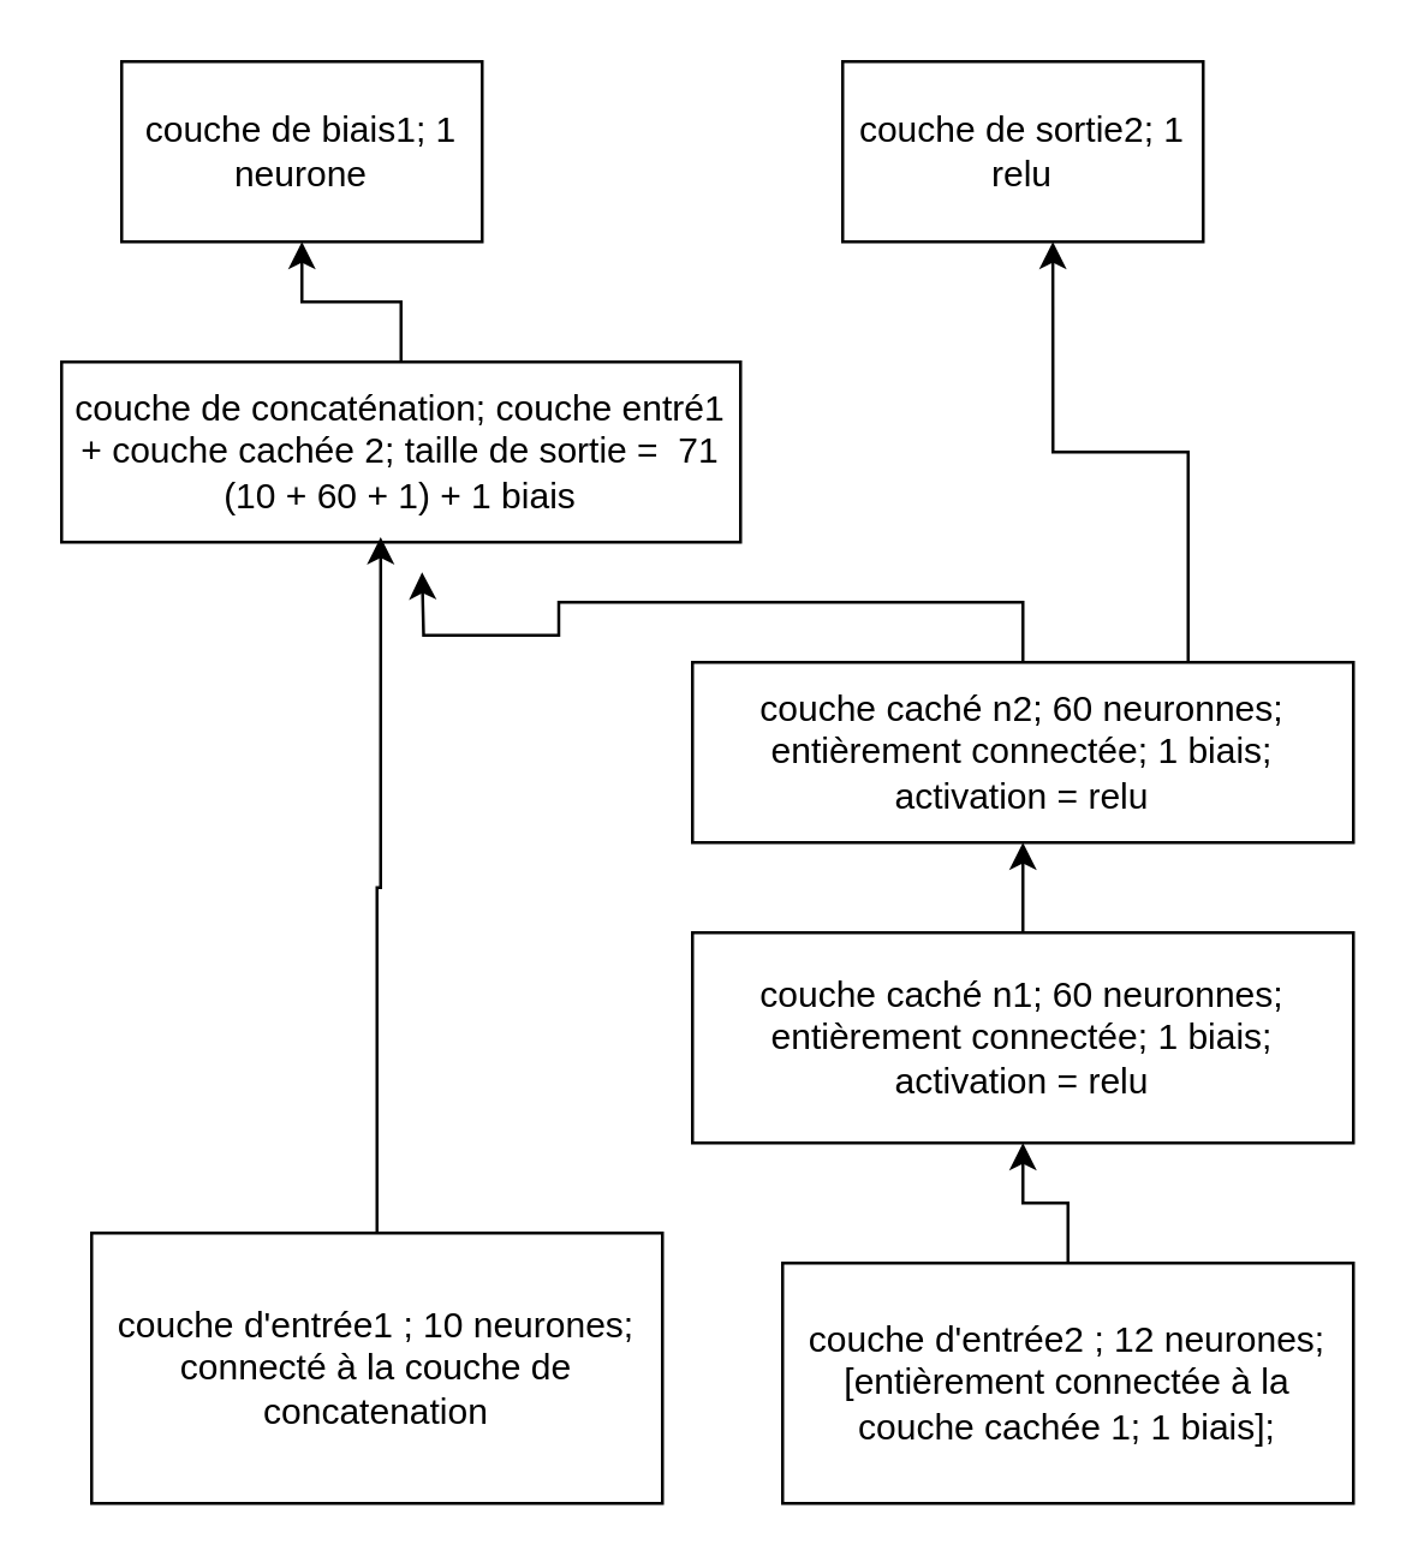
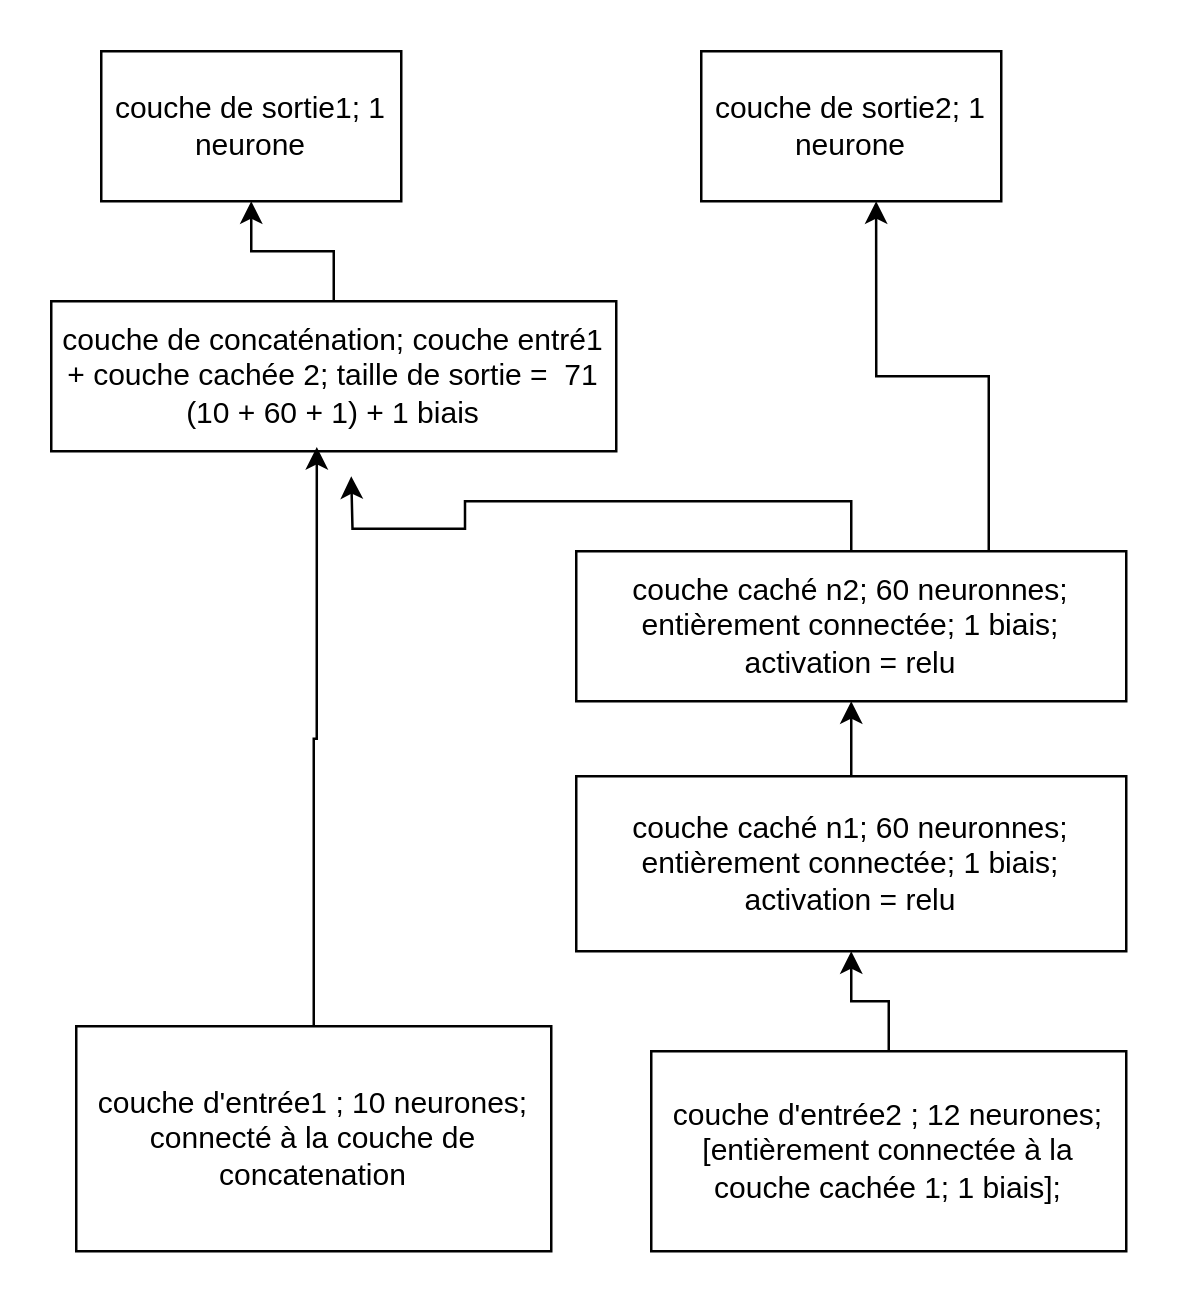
  <mxCell id="0" />
  <mxCell id="1" parent="0" />
  <mxCell id="2" value="couche d'entrée1 ; 10 neurones;&lt;div&gt;connecté à la couche de concatenation&lt;/div&gt;" style="rounded=0;whiteSpace=wrap;html=1;" vertex="1" parent="1"><mxGeometry x="30" y="410" width="190" height="90" as="geometry" /></mxCell>
  <mxCell id="3" style="edgeStyle=orthogonalEdgeStyle;rounded=0;orthogonalLoop=1;jettySize=auto;html=1;entryX=0.5;entryY=1;entryDx=0;entryDy=0;" edge="1" parent="1" source="4" target="6"><mxGeometry relative="1" as="geometry" /></mxCell>
  <mxCell id="4" value="couche d'entrée2 ; 12 neurones; [entièrement connectée à la couche cachée 1; 1 biais];" style="rounded=0;whiteSpace=wrap;html=1;" vertex="1" parent="1"><mxGeometry x="260" y="420" width="190" height="80" as="geometry" /></mxCell>
  <mxCell id="5" style="edgeStyle=orthogonalEdgeStyle;rounded=0;orthogonalLoop=1;jettySize=auto;html=1;exitX=0.5;exitY=0;exitDx=0;exitDy=0;entryX=0.5;entryY=1;entryDx=0;entryDy=0;" edge="1" parent="1" source="6" target="8"><mxGeometry relative="1" as="geometry" /></mxCell>
  <mxCell id="6" value="couche caché n1; 60 neuronnes; entièrement connectée; 1 biais; activation = relu" style="rounded=0;whiteSpace=wrap;html=1;" vertex="1" parent="1"><mxGeometry x="230" y="310" width="220" height="70" as="geometry" /></mxCell>
  <mxCell id="7" style="edgeStyle=orthogonalEdgeStyle;rounded=0;orthogonalLoop=1;jettySize=auto;html=1;exitX=0.5;exitY=0;exitDx=0;exitDy=0;" edge="1" parent="1" source="8"><mxGeometry relative="1" as="geometry"><mxPoint x="140" y="190" as="targetPoint" /></mxGeometry></mxCell>
  <mxCell id="8" value="couche caché n2; 60 neuronnes; entièrement connectée; 1 biais; activation = relu" style="rounded=0;whiteSpace=wrap;html=1;" vertex="1" parent="1"><mxGeometry x="230" y="220" width="220" height="60" as="geometry" /></mxCell>
  <mxCell id="9" style="edgeStyle=orthogonalEdgeStyle;rounded=0;orthogonalLoop=1;jettySize=auto;html=1;exitX=0.5;exitY=0;exitDx=0;exitDy=0;entryX=0.5;entryY=1;entryDx=0;entryDy=0;" edge="1" parent="1" source="10" target="11"><mxGeometry relative="1" as="geometry" /></mxCell>
  <mxCell id="10" value="couche de concaténation; couche entré1 + couche cachée 2; taille de sortie =&amp;nbsp; 71 (10 + 60 + 1) + 1 biais" style="rounded=0;whiteSpace=wrap;html=1;" vertex="1" parent="1"><mxGeometry x="20" y="120" width="226" height="60" as="geometry" /></mxCell>
- <mxCell id="11" value="couche de biais1; 1 neurone" style="rounded=0;whiteSpace=wrap;html=1;" vertex="1" parent="1"><mxGeometry x="40" y="20" width="120" height="60" as="geometry" /></mxCell>
- <mxCell id="12" value="couche de sortie2; 1 relu" style="rounded=0;whiteSpace=wrap;html=1;" vertex="1" parent="1"><mxGeometry x="280" y="20" width="120" height="60" as="geometry" /></mxCell>
+ <mxCell id="11" value="couche de sortie1; 1 neurone" style="rounded=0;whiteSpace=wrap;html=1;" vertex="1" parent="1"><mxGeometry x="40" y="20" width="120" height="60" as="geometry" /></mxCell>
+ <mxCell id="12" value="couche de sortie2; 1 neurone" style="rounded=0;whiteSpace=wrap;html=1;" vertex="1" parent="1"><mxGeometry x="280" y="20" width="120" height="60" as="geometry" /></mxCell>
  <mxCell id="13" style="edgeStyle=orthogonalEdgeStyle;rounded=0;orthogonalLoop=1;jettySize=auto;html=1;exitX=0.5;exitY=0;exitDx=0;exitDy=0;entryX=0.47;entryY=0.971;entryDx=0;entryDy=0;entryPerimeter=0;" edge="1" parent="1" source="2" target="10"><mxGeometry relative="1" as="geometry" /></mxCell>
  <mxCell id="14" style="edgeStyle=orthogonalEdgeStyle;rounded=0;orthogonalLoop=1;jettySize=auto;html=1;exitX=0.75;exitY=0;exitDx=0;exitDy=0;entryX=0.583;entryY=1;entryDx=0;entryDy=0;entryPerimeter=0;" edge="1" parent="1" source="8" target="12"><mxGeometry relative="1" as="geometry" /></mxCell>
